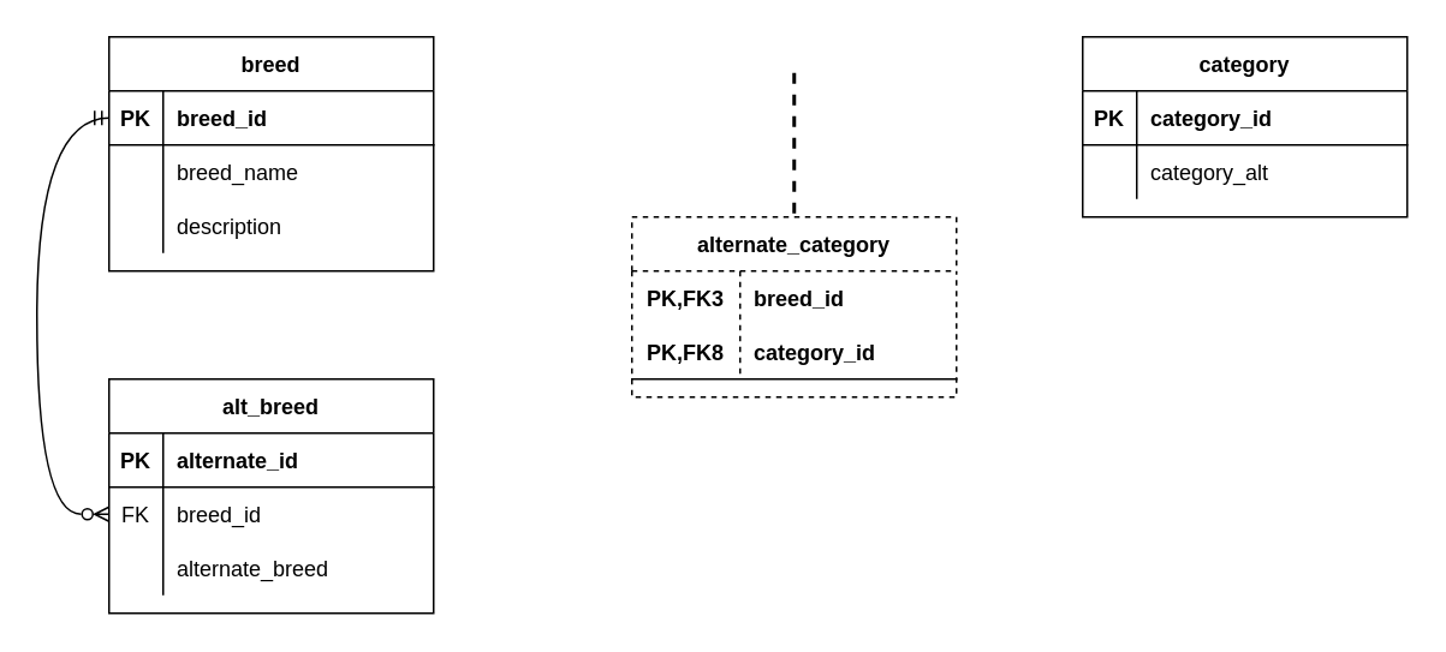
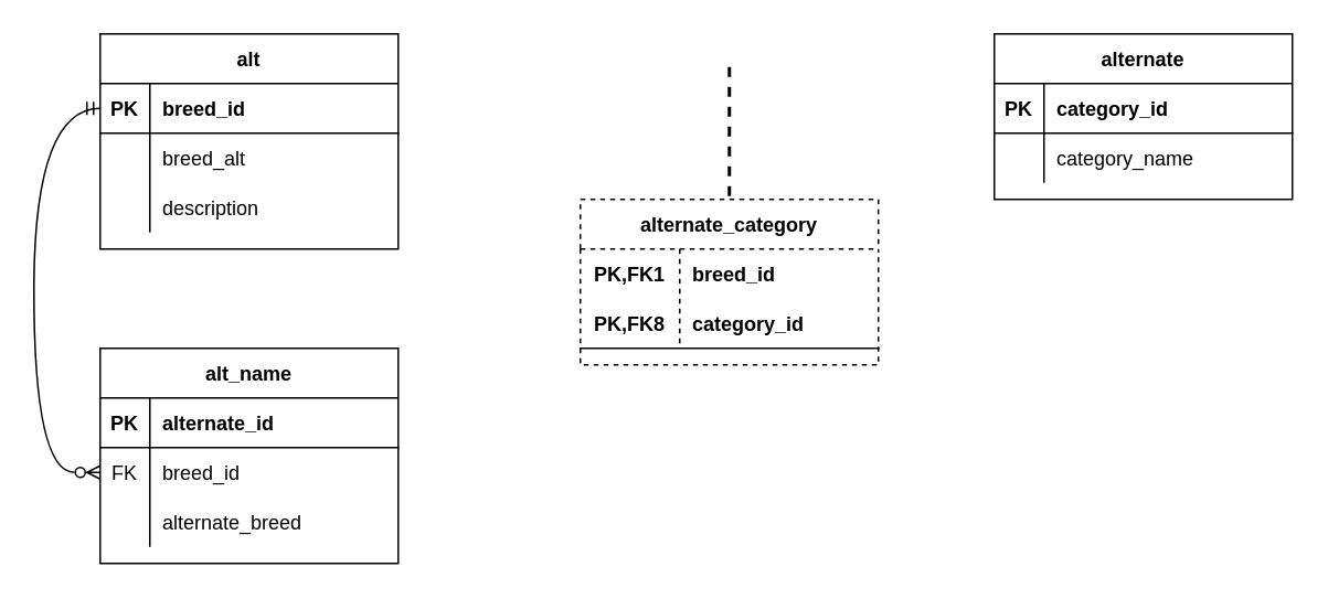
  <mxCell id="0" />
  <mxCell id="1" parent="0" />
- <mxCell id="2" value="breed" style="shape=table;startSize=30;container=1;collapsible=1;childLayout=tableLayout;fixedRows=1;rowLines=0;fontStyle=1;align=center;resizeLast=1;" vertex="1" parent="1"><mxGeometry x="60" y="20" width="180" height="130" as="geometry" /></mxCell>
+ <mxCell id="2" value="alt" style="shape=table;startSize=30;container=1;collapsible=1;childLayout=tableLayout;fixedRows=1;rowLines=0;fontStyle=1;align=center;resizeLast=1;" vertex="1" parent="1"><mxGeometry x="60" y="20" width="180" height="130" as="geometry" /></mxCell>
  <mxCell id="3" value="" style="shape=tableRow;horizontal=0;startSize=0;swimlaneHead=0;swimlaneBody=0;fillColor=none;collapsible=0;dropTarget=0;points=[[0,0.5],[1,0.5]];portConstraint=eastwest;top=0;left=0;right=0;bottom=1;" vertex="1" parent="2"><mxGeometry y="30" width="180" height="30" as="geometry" /></mxCell>
  <mxCell id="4" value="PK" style="shape=partialRectangle;connectable=0;fillColor=none;top=0;left=0;bottom=0;right=0;fontStyle=1;overflow=hidden;" vertex="1" parent="3"><mxGeometry width="30" height="30" as="geometry"><mxRectangle width="30" height="30" as="alternateBounds" /></mxGeometry></mxCell>
  <mxCell id="5" value="breed_id" style="shape=partialRectangle;connectable=0;fillColor=none;top=0;left=0;bottom=0;right=0;align=left;spacingLeft=6;fontStyle=1;overflow=hidden;" vertex="1" parent="3"><mxGeometry x="30" width="150" height="30" as="geometry"><mxRectangle width="150" height="30" as="alternateBounds" /></mxGeometry></mxCell>
  <mxCell id="6" value="" style="shape=tableRow;horizontal=0;startSize=0;swimlaneHead=0;swimlaneBody=0;fillColor=none;collapsible=0;dropTarget=0;points=[[0,0.5],[1,0.5]];portConstraint=eastwest;top=0;left=0;right=0;bottom=0;" vertex="1" parent="2"><mxGeometry y="60" width="180" height="30" as="geometry" /></mxCell>
  <mxCell id="7" value="" style="shape=partialRectangle;connectable=0;fillColor=none;top=0;left=0;bottom=0;right=0;editable=1;overflow=hidden;" vertex="1" parent="6"><mxGeometry width="30" height="30" as="geometry"><mxRectangle width="30" height="30" as="alternateBounds" /></mxGeometry></mxCell>
- <mxCell id="8" value="breed_name" style="shape=partialRectangle;connectable=0;fillColor=none;top=0;left=0;bottom=0;right=0;align=left;spacingLeft=6;overflow=hidden;" vertex="1" parent="6"><mxGeometry x="30" width="150" height="30" as="geometry"><mxRectangle width="150" height="30" as="alternateBounds" /></mxGeometry></mxCell>
+ <mxCell id="8" value="breed_alt" style="shape=partialRectangle;connectable=0;fillColor=none;top=0;left=0;bottom=0;right=0;align=left;spacingLeft=6;overflow=hidden;" vertex="1" parent="6"><mxGeometry x="30" width="150" height="30" as="geometry"><mxRectangle width="150" height="30" as="alternateBounds" /></mxGeometry></mxCell>
  <mxCell id="9" value="" style="shape=tableRow;horizontal=0;startSize=0;swimlaneHead=0;swimlaneBody=0;fillColor=none;collapsible=0;dropTarget=0;points=[[0,0.5],[1,0.5]];portConstraint=eastwest;top=0;left=0;right=0;bottom=0;" vertex="1" parent="2"><mxGeometry y="90" width="180" height="30" as="geometry" /></mxCell>
  <mxCell id="10" value="" style="shape=partialRectangle;connectable=0;fillColor=none;top=0;left=0;bottom=0;right=0;editable=1;overflow=hidden;" vertex="1" parent="9"><mxGeometry width="30" height="30" as="geometry"><mxRectangle width="30" height="30" as="alternateBounds" /></mxGeometry></mxCell>
  <mxCell id="11" value="description" style="shape=partialRectangle;connectable=0;fillColor=none;top=0;left=0;bottom=0;right=0;align=left;spacingLeft=6;overflow=hidden;" vertex="1" parent="9"><mxGeometry x="30" width="150" height="30" as="geometry"><mxRectangle width="150" height="30" as="alternateBounds" /></mxGeometry></mxCell>
- <mxCell id="12" value="alt_breed" style="shape=table;startSize=30;container=1;collapsible=1;childLayout=tableLayout;fixedRows=1;rowLines=0;fontStyle=1;align=center;resizeLast=1;" vertex="1" parent="1"><mxGeometry x="60" y="210" width="180" height="130" as="geometry" /></mxCell>
+ <mxCell id="12" value="alt_name" style="shape=table;startSize=30;container=1;collapsible=1;childLayout=tableLayout;fixedRows=1;rowLines=0;fontStyle=1;align=center;resizeLast=1;" vertex="1" parent="1"><mxGeometry x="60" y="210" width="180" height="130" as="geometry" /></mxCell>
  <mxCell id="13" value="" style="shape=tableRow;horizontal=0;startSize=0;swimlaneHead=0;swimlaneBody=0;fillColor=none;collapsible=0;dropTarget=0;points=[[0,0.5],[1,0.5]];portConstraint=eastwest;top=0;left=0;right=0;bottom=1;" vertex="1" parent="12"><mxGeometry y="30" width="180" height="30" as="geometry" /></mxCell>
  <mxCell id="14" value="PK" style="shape=partialRectangle;connectable=0;fillColor=none;top=0;left=0;bottom=0;right=0;fontStyle=1;overflow=hidden;" vertex="1" parent="13"><mxGeometry width="30" height="30" as="geometry"><mxRectangle width="30" height="30" as="alternateBounds" /></mxGeometry></mxCell>
  <mxCell id="15" value="alternate_id" style="shape=partialRectangle;connectable=0;fillColor=none;top=0;left=0;bottom=0;right=0;align=left;spacingLeft=6;fontStyle=1;overflow=hidden;" vertex="1" parent="13"><mxGeometry x="30" width="150" height="30" as="geometry"><mxRectangle width="150" height="30" as="alternateBounds" /></mxGeometry></mxCell>
  <mxCell id="16" value="" style="shape=tableRow;horizontal=0;startSize=0;swimlaneHead=0;swimlaneBody=0;fillColor=none;collapsible=0;dropTarget=0;points=[[0,0.5],[1,0.5]];portConstraint=eastwest;top=0;left=0;right=0;bottom=0;" vertex="1" parent="12"><mxGeometry y="60" width="180" height="30" as="geometry" /></mxCell>
  <mxCell id="17" value="FK" style="shape=partialRectangle;connectable=0;fillColor=none;top=0;left=0;bottom=0;right=0;editable=1;overflow=hidden;" vertex="1" parent="16"><mxGeometry width="30" height="30" as="geometry"><mxRectangle width="30" height="30" as="alternateBounds" /></mxGeometry></mxCell>
  <mxCell id="18" value="breed_id" style="shape=partialRectangle;connectable=0;fillColor=none;top=0;left=0;bottom=0;right=0;align=left;spacingLeft=6;overflow=hidden;" vertex="1" parent="16"><mxGeometry x="30" width="150" height="30" as="geometry"><mxRectangle width="150" height="30" as="alternateBounds" /></mxGeometry></mxCell>
  <mxCell id="19" value="" style="shape=tableRow;horizontal=0;startSize=0;swimlaneHead=0;swimlaneBody=0;fillColor=none;collapsible=0;dropTarget=0;points=[[0,0.5],[1,0.5]];portConstraint=eastwest;top=0;left=0;right=0;bottom=0;" vertex="1" parent="12"><mxGeometry y="90" width="180" height="30" as="geometry" /></mxCell>
  <mxCell id="20" value="" style="shape=partialRectangle;connectable=0;fillColor=none;top=0;left=0;bottom=0;right=0;editable=1;overflow=hidden;" vertex="1" parent="19"><mxGeometry width="30" height="30" as="geometry"><mxRectangle width="30" height="30" as="alternateBounds" /></mxGeometry></mxCell>
  <mxCell id="21" value="alternate_breed" style="shape=partialRectangle;connectable=0;fillColor=none;top=0;left=0;bottom=0;right=0;align=left;spacingLeft=6;overflow=hidden;" vertex="1" parent="19"><mxGeometry x="30" width="150" height="30" as="geometry"><mxRectangle width="150" height="30" as="alternateBounds" /></mxGeometry></mxCell>
- <mxCell id="22" value="category" style="shape=table;startSize=30;container=1;collapsible=1;childLayout=tableLayout;fixedRows=1;rowLines=0;fontStyle=1;align=center;resizeLast=1;" vertex="1" parent="1"><mxGeometry x="600" y="20" width="180" height="100" as="geometry" /></mxCell>
+ <mxCell id="22" value="alternate" style="shape=table;startSize=30;container=1;collapsible=1;childLayout=tableLayout;fixedRows=1;rowLines=0;fontStyle=1;align=center;resizeLast=1;" vertex="1" parent="1"><mxGeometry x="600" y="20" width="180" height="100" as="geometry" /></mxCell>
  <mxCell id="23" value="" style="shape=tableRow;horizontal=0;startSize=0;swimlaneHead=0;swimlaneBody=0;fillColor=none;collapsible=0;dropTarget=0;points=[[0,0.5],[1,0.5]];portConstraint=eastwest;top=0;left=0;right=0;bottom=1;" vertex="1" parent="22"><mxGeometry y="30" width="180" height="30" as="geometry" /></mxCell>
  <mxCell id="24" value="PK" style="shape=partialRectangle;connectable=0;fillColor=none;top=0;left=0;bottom=0;right=0;fontStyle=1;overflow=hidden;" vertex="1" parent="23"><mxGeometry width="30" height="30" as="geometry"><mxRectangle width="30" height="30" as="alternateBounds" /></mxGeometry></mxCell>
  <mxCell id="25" value="category_id" style="shape=partialRectangle;connectable=0;fillColor=none;top=0;left=0;bottom=0;right=0;align=left;spacingLeft=6;fontStyle=1;overflow=hidden;" vertex="1" parent="23"><mxGeometry x="30" width="150" height="30" as="geometry"><mxRectangle width="150" height="30" as="alternateBounds" /></mxGeometry></mxCell>
  <mxCell id="26" value="" style="shape=tableRow;horizontal=0;startSize=0;swimlaneHead=0;swimlaneBody=0;fillColor=none;collapsible=0;dropTarget=0;points=[[0,0.5],[1,0.5]];portConstraint=eastwest;top=0;left=0;right=0;bottom=0;" vertex="1" parent="22"><mxGeometry y="60" width="180" height="30" as="geometry" /></mxCell>
  <mxCell id="27" value="" style="shape=partialRectangle;connectable=0;fillColor=none;top=0;left=0;bottom=0;right=0;editable=1;overflow=hidden;" vertex="1" parent="26"><mxGeometry width="30" height="30" as="geometry"><mxRectangle width="30" height="30" as="alternateBounds" /></mxGeometry></mxCell>
- <mxCell id="28" value="category_alt" style="shape=partialRectangle;connectable=0;fillColor=none;top=0;left=0;bottom=0;right=0;align=left;spacingLeft=6;overflow=hidden;" vertex="1" parent="26"><mxGeometry x="30" width="150" height="30" as="geometry"><mxRectangle width="150" height="30" as="alternateBounds" /></mxGeometry></mxCell>
+ <mxCell id="28" value="category_name" style="shape=partialRectangle;connectable=0;fillColor=none;top=0;left=0;bottom=0;right=0;align=left;spacingLeft=6;overflow=hidden;" vertex="1" parent="26"><mxGeometry x="30" width="150" height="30" as="geometry"><mxRectangle width="150" height="30" as="alternateBounds" /></mxGeometry></mxCell>
  <mxCell id="29" value="" style="fontSize=12;html=1;endArrow=ERmandOne;endFill=0;rounded=0;entryX=0;entryY=0.5;entryDx=0;entryDy=0;exitX=0;exitY=0.5;exitDx=0;exitDy=0;edgeStyle=orthogonalEdgeStyle;curved=1;startArrow=ERzeroToMany;startFill=0;" edge="1" parent="1" source="16" target="3"><mxGeometry width="100" height="100" relative="1" as="geometry"><mxPoint x="130" y="590" as="sourcePoint" /><mxPoint x="230" y="490" as="targetPoint" /><Array as="points"><mxPoint x="20" y="285" /><mxPoint x="20" y="65" /></Array></mxGeometry></mxCell>
  <mxCell id="30" value="alternate_category" style="shape=table;startSize=30;container=1;collapsible=1;childLayout=tableLayout;fixedRows=1;rowLines=0;fontStyle=1;align=center;resizeLast=1;dashed=1;" vertex="1" parent="1"><mxGeometry x="350" y="120" width="180" height="100" as="geometry" /></mxCell>
  <mxCell id="31" value="" style="shape=tableRow;horizontal=0;startSize=0;swimlaneHead=0;swimlaneBody=0;fillColor=none;collapsible=0;dropTarget=0;points=[[0,0.5],[1,0.5]];portConstraint=eastwest;top=0;left=0;right=0;bottom=0;" vertex="1" parent="30"><mxGeometry y="30" width="180" height="30" as="geometry" /></mxCell>
- <mxCell id="32" value="PK,FK3" style="shape=partialRectangle;connectable=0;fillColor=none;top=0;left=0;bottom=0;right=0;fontStyle=1;overflow=hidden;" vertex="1" parent="31"><mxGeometry width="60" height="30" as="geometry"><mxRectangle width="60" height="30" as="alternateBounds" /></mxGeometry></mxCell>
+ <mxCell id="32" value="PK,FK1" style="shape=partialRectangle;connectable=0;fillColor=none;top=0;left=0;bottom=0;right=0;fontStyle=1;overflow=hidden;" vertex="1" parent="31"><mxGeometry width="60" height="30" as="geometry"><mxRectangle width="60" height="30" as="alternateBounds" /></mxGeometry></mxCell>
  <mxCell id="33" value="breed_id" style="shape=partialRectangle;connectable=0;fillColor=none;top=0;left=0;bottom=0;right=0;align=left;spacingLeft=6;fontStyle=1;overflow=hidden;" vertex="1" parent="31"><mxGeometry x="60" width="120" height="30" as="geometry"><mxRectangle width="120" height="30" as="alternateBounds" /></mxGeometry></mxCell>
  <mxCell id="34" value="" style="shape=tableRow;horizontal=0;startSize=0;swimlaneHead=0;swimlaneBody=0;fillColor=none;collapsible=0;dropTarget=0;points=[[0,0.5],[1,0.5]];portConstraint=eastwest;top=0;left=0;right=0;bottom=1;" vertex="1" parent="30"><mxGeometry y="60" width="180" height="30" as="geometry" /></mxCell>
  <mxCell id="35" value="PK,FK8" style="shape=partialRectangle;connectable=0;fillColor=none;top=0;left=0;bottom=0;right=0;fontStyle=1;overflow=hidden;" vertex="1" parent="34"><mxGeometry width="60" height="30" as="geometry"><mxRectangle width="60" height="30" as="alternateBounds" /></mxGeometry></mxCell>
  <mxCell id="36" value="category_id" style="shape=partialRectangle;connectable=0;fillColor=none;top=0;left=0;bottom=0;right=0;align=left;spacingLeft=6;fontStyle=1;overflow=hidden;" vertex="1" parent="34"><mxGeometry x="60" width="120" height="30" as="geometry"><mxRectangle width="120" height="30" as="alternateBounds" /></mxGeometry></mxCell>
  <mxCell id="37" value="" style="line;strokeWidth=2;direction=south;html=1;dashed=1;" vertex="1" parent="1"><mxGeometry x="435" y="40" width="10" height="80" as="geometry" /></mxCell>
